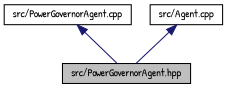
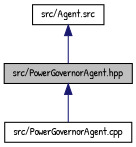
  digraph {
    fontname="Patrick Hand"
    node [color=black fillcolor=white fontname="Patrick Hand" fontsize=10 shape=record style=filled]
    edge [color=midnightblue dir=back fontname="Patrick Hand" fontsize=10 labelfontname=Helvetica labelfontsize=10 style=solid]
    n1 [fillcolor=grey75 fontcolor=black height=0.2 label="src/PowerGovernorAgent.hpp" width=0.4]
    n2 [height=0.2 label="src/PowerGovernorAgent.cpp" width=0.4]
-   n3 [height=0.2 label="src/Agent.cpp" width=0.4]
-   n2 -> n1
+   n3 [height=0.2 label="src/Agent.src" width=0.4]
+   n1 -> n2
    n3 -> n1
  }
